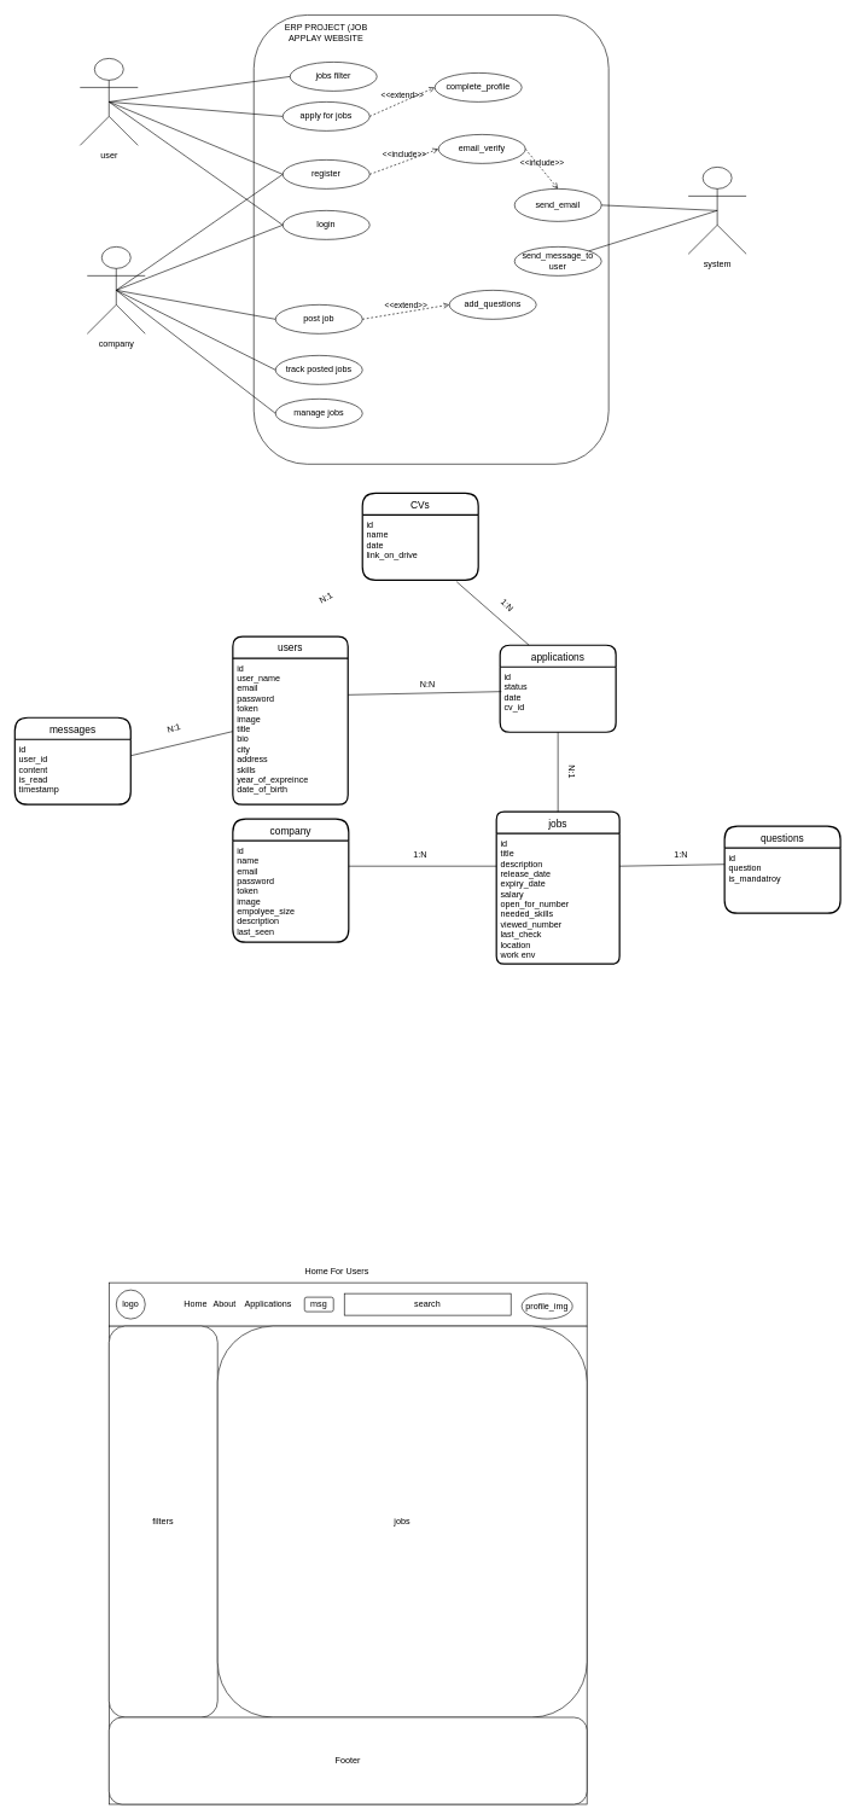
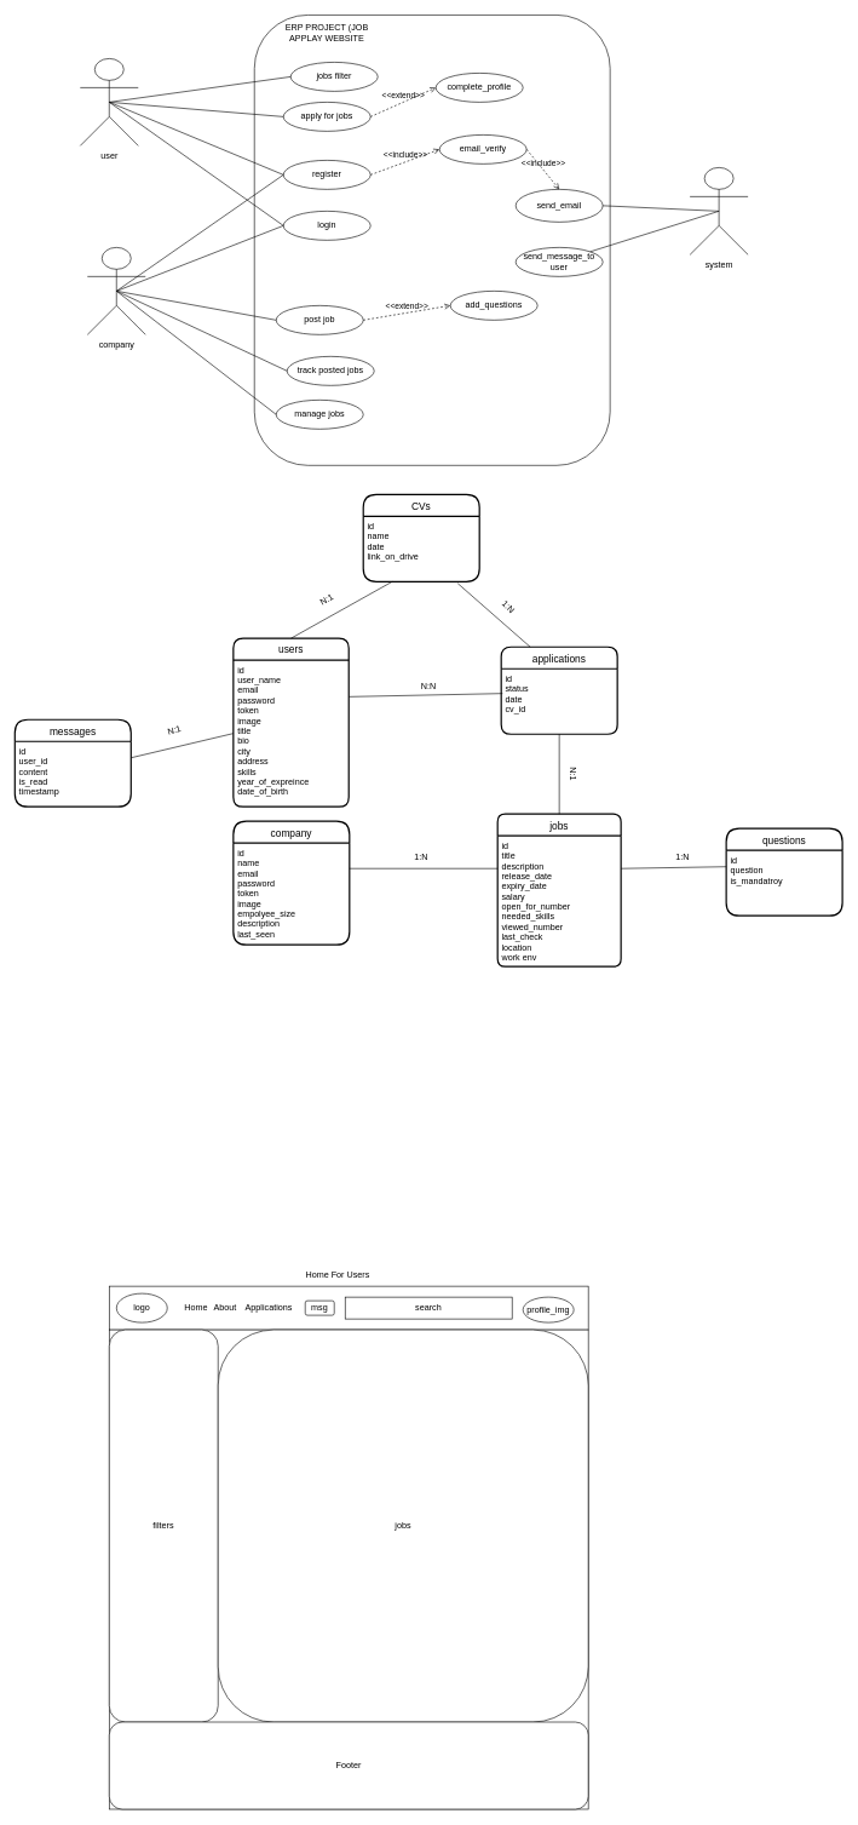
  <mxCell id="0" />
  <mxCell id="1" parent="0" />
  <mxCell id="2" value="users" style="swimlane;childLayout=stackLayout;horizontal=1;startSize=30;horizontalStack=0;rounded=1;fontSize=14;fontStyle=0;strokeWidth=2;resizeParent=0;resizeLast=1;shadow=0;dashed=0;align=center;" parent="1" vertex="1"><mxGeometry x="321" y="878" width="159" height="232" as="geometry" /></mxCell>
  <mxCell id="3" value="id&#10;user_name&#10;email&#10;password&#10;token&#10;image&#10;title&#10;bio&#10;city&#10;address&#10;skills&#10;year_of_expreince&#10;date_of_birth" style="align=left;strokeColor=none;fillColor=none;spacingLeft=4;fontSize=12;verticalAlign=top;resizable=0;rotatable=0;part=1;" parent="2" vertex="1"><mxGeometry y="30" width="159" height="202" as="geometry" /></mxCell>
  <mxCell id="4" value="company" style="swimlane;childLayout=stackLayout;horizontal=1;startSize=30;horizontalStack=0;rounded=1;fontSize=14;fontStyle=0;strokeWidth=2;resizeParent=0;resizeLast=1;shadow=0;dashed=0;align=center;arcSize=20;" parent="1" vertex="1"><mxGeometry x="321" y="1130" width="160" height="170" as="geometry" /></mxCell>
  <mxCell id="5" value="id&#10;name&#10;email&#10;password&#10;token&#10;image&#10;empolyee_size&#10;description&#10;last_seen" style="align=left;strokeColor=none;fillColor=none;spacingLeft=4;fontSize=12;verticalAlign=top;resizable=0;rotatable=0;part=1;" parent="4" vertex="1"><mxGeometry y="30" width="160" height="140" as="geometry" /></mxCell>
  <mxCell id="6" value="jobs" style="swimlane;childLayout=stackLayout;horizontal=1;startSize=30;horizontalStack=0;rounded=1;fontSize=14;fontStyle=0;strokeWidth=2;resizeParent=0;resizeLast=1;shadow=0;dashed=0;align=center;arcSize=12;" parent="1" vertex="1"><mxGeometry x="685" y="1120" width="170" height="210" as="geometry"><mxRectangle x="470" y="330" width="70" height="30" as="alternateBounds" /></mxGeometry></mxCell>
  <mxCell id="7" value="id&#10;title&#10;description&#10;release_date&#10;expiry_date&#10;salary&#10;open_for_number&#10;needed_skills&#10;viewed_number&#10;last_check&#10;location&#10;work env" style="align=left;strokeColor=none;fillColor=none;spacingLeft=4;fontSize=12;verticalAlign=top;resizable=0;rotatable=0;part=1;" parent="6" vertex="1"><mxGeometry y="30" width="170" height="180" as="geometry" /></mxCell>
  <mxCell id="8" value="applications" style="swimlane;childLayout=stackLayout;horizontal=1;startSize=30;horizontalStack=0;rounded=1;fontSize=14;fontStyle=0;strokeWidth=2;resizeParent=0;resizeLast=1;shadow=0;dashed=0;align=center;" parent="1" vertex="1"><mxGeometry x="690" y="890" width="160" height="120" as="geometry" /></mxCell>
  <mxCell id="9" value="id&#10;status&#10;date&#10;cv_id" style="align=left;strokeColor=none;fillColor=none;spacingLeft=4;fontSize=12;verticalAlign=top;resizable=0;rotatable=0;part=1;" parent="8" vertex="1"><mxGeometry y="30" width="160" height="90" as="geometry" /></mxCell>
+ <mxCell id="10" value="" style="endArrow=none;html=1;rounded=0;entryX=0.5;entryY=0;entryDx=0;entryDy=0;exitX=0.25;exitY=1;exitDx=0;exitDy=0;" parent="1" source="19" target="2" edge="1"><mxGeometry relative="1" as="geometry"><mxPoint x="152" y="960" as="sourcePoint" /><mxPoint x="710" y="1040" as="targetPoint" /></mxGeometry></mxCell>
  <mxCell id="11" value="N:1" style="text;html=1;strokeColor=none;fillColor=none;align=center;verticalAlign=middle;whiteSpace=wrap;rounded=0;rotation=-30;" parent="1" vertex="1"><mxGeometry x="420" y="810" width="60" height="30" as="geometry" /></mxCell>
  <mxCell id="12" value="" style="endArrow=none;html=1;rounded=0;exitX=1;exitY=0.25;exitDx=0;exitDy=0;entryX=0.012;entryY=0.378;entryDx=0;entryDy=0;entryPerimeter=0;" parent="1" source="3" target="9" edge="1"><mxGeometry relative="1" as="geometry"><mxPoint x="140" y="960" as="sourcePoint" /><mxPoint x="680" y="957" as="targetPoint" /></mxGeometry></mxCell>
  <mxCell id="13" value="N:N" style="text;html=1;strokeColor=none;fillColor=none;align=center;verticalAlign=middle;whiteSpace=wrap;rounded=0;" parent="1" vertex="1"><mxGeometry x="560" y="930" width="60" height="30" as="geometry" /></mxCell>
  <mxCell id="14" value="" style="endArrow=none;html=1;rounded=0;entryX=0;entryY=0.25;entryDx=0;entryDy=0;exitX=1;exitY=0.25;exitDx=0;exitDy=0;" parent="1" source="5" target="7" edge="1"><mxGeometry relative="1" as="geometry"><mxPoint x="470" y="1190" as="sourcePoint" /><mxPoint x="680" y="1188" as="targetPoint" /></mxGeometry></mxCell>
  <mxCell id="15" value="1:N" style="text;html=1;strokeColor=none;fillColor=none;align=center;verticalAlign=middle;whiteSpace=wrap;rounded=0;" parent="1" vertex="1"><mxGeometry x="550" y="1165" width="60" height="30" as="geometry" /></mxCell>
  <mxCell id="16" value="" style="endArrow=none;html=1;rounded=0;entryX=0.5;entryY=0;entryDx=0;entryDy=0;exitX=0.5;exitY=1;exitDx=0;exitDy=0;" parent="1" source="9" target="6" edge="1"><mxGeometry relative="1" as="geometry"><mxPoint x="491.92" y="1197.53" as="sourcePoint" /><mxPoint x="700" y="1197.53" as="targetPoint" /></mxGeometry></mxCell>
  <mxCell id="17" value="N:1" style="text;html=1;strokeColor=none;fillColor=none;align=center;verticalAlign=middle;whiteSpace=wrap;rounded=0;rotation=90;" parent="1" vertex="1"><mxGeometry x="760" y="1050" width="60" height="30" as="geometry" /></mxCell>
  <mxCell id="18" value="CVs" style="swimlane;childLayout=stackLayout;horizontal=1;startSize=30;horizontalStack=0;rounded=1;fontSize=14;fontStyle=0;strokeWidth=2;resizeParent=0;resizeLast=1;shadow=0;dashed=0;align=center;arcSize=20;" parent="1" vertex="1"><mxGeometry x="500" y="680" width="160" height="120" as="geometry" /></mxCell>
  <mxCell id="19" value="id&#10;name&#10;date&#10;link_on_drive" style="align=left;strokeColor=none;fillColor=none;spacingLeft=4;fontSize=12;verticalAlign=top;resizable=0;rotatable=0;part=1;" parent="18" vertex="1"><mxGeometry y="30" width="160" height="90" as="geometry" /></mxCell>
  <mxCell id="20" value="" style="endArrow=none;html=1;rounded=0;entryX=0.25;entryY=0;entryDx=0;entryDy=0;exitX=0.813;exitY=1.027;exitDx=0;exitDy=0;exitPerimeter=0;" parent="1" source="19" target="8" edge="1"><mxGeometry relative="1" as="geometry"><mxPoint x="492.72" y="967.06" as="sourcePoint" /><mxPoint x="695.68" y="961.77" as="targetPoint" /></mxGeometry></mxCell>
  <mxCell id="21" value="1:N" style="text;html=1;strokeColor=none;fillColor=none;align=center;verticalAlign=middle;whiteSpace=wrap;rounded=0;rotation=45;" parent="1" vertex="1"><mxGeometry x="670" y="820" width="60" height="30" as="geometry" /></mxCell>
  <mxCell id="22" value="user" style="shape=umlActor;verticalLabelPosition=bottom;verticalAlign=top;html=1;" parent="1" vertex="1"><mxGeometry y="80" width="80" height="120" as="geometry" x="110" /></mxCell>
  <mxCell id="23" value="" style="rounded=1;whiteSpace=wrap;html=1;" parent="1" vertex="1"><mxGeometry x="350" y="20" width="490" height="620" as="geometry" /></mxCell>
  <mxCell id="24" value="questions" style="swimlane;childLayout=stackLayout;horizontal=1;startSize=30;horizontalStack=0;rounded=1;fontSize=14;fontStyle=0;strokeWidth=2;resizeParent=0;resizeLast=1;shadow=0;dashed=0;align=center;arcSize=20;" parent="1" vertex="1"><mxGeometry x="1000" y="1140" width="160" height="120" as="geometry" /></mxCell>
  <mxCell id="25" value="id&#10;question&#10;is_mandatroy" style="align=left;strokeColor=none;fillColor=none;spacingLeft=4;fontSize=12;verticalAlign=top;resizable=0;rotatable=0;part=1;" parent="24" vertex="1"><mxGeometry y="30" width="160" height="90" as="geometry" /></mxCell>
  <mxCell id="26" value="" style="endArrow=none;html=1;rounded=0;entryX=1;entryY=0.25;entryDx=0;entryDy=0;exitX=0;exitY=0.25;exitDx=0;exitDy=0;" parent="1" source="25" target="7" edge="1"><mxGeometry relative="1" as="geometry"><mxPoint x="490" y="1203" as="sourcePoint" /><mxPoint x="695" y="1202.5" as="targetPoint" /></mxGeometry></mxCell>
  <mxCell id="27" value="1:N" style="text;html=1;strokeColor=none;fillColor=none;align=center;verticalAlign=middle;whiteSpace=wrap;rounded=0;" parent="1" vertex="1"><mxGeometry x="910" y="1165" width="60" height="30" as="geometry" /></mxCell>
  <mxCell id="28" value="login" style="ellipse;whiteSpace=wrap;html=1;" parent="1" vertex="1"><mxGeometry x="390" y="290" width="120" height="40" as="geometry" /></mxCell>
  <mxCell id="29" value="register" style="ellipse;whiteSpace=wrap;html=1;" parent="1" vertex="1"><mxGeometry x="390" y="220" width="120" height="40" as="geometry" /></mxCell>
- <mxCell id="30" value="track posted jobs" style="ellipse;whiteSpace=wrap;html=1;" parent="1" vertex="1"><mxGeometry x="380" y="490" width="120" height="40" as="geometry" /></mxCell>
+ <mxCell id="30" value="track posted jobs" style="ellipse;whiteSpace=wrap;html=1;" parent="1" vertex="1"><mxGeometry x="395" y="490" width="120" height="40" as="geometry" /></mxCell>
  <mxCell id="31" value="apply for jobs" style="ellipse;whiteSpace=wrap;html=1;" parent="1" vertex="1"><mxGeometry x="390" y="140" width="120" height="40" as="geometry" /></mxCell>
  <mxCell id="32" value="add_questions" style="ellipse;whiteSpace=wrap;html=1;" parent="1" vertex="1"><mxGeometry x="620" y="400" width="120" height="40" as="geometry" /></mxCell>
  <mxCell id="33" value="post job" style="ellipse;whiteSpace=wrap;html=1;" parent="1" vertex="1"><mxGeometry x="380" y="420" width="120" height="40" as="geometry" /></mxCell>
  <mxCell id="34" value="send_message_to user" style="ellipse;whiteSpace=wrap;html=1;" parent="1" vertex="1"><mxGeometry x="710" y="340" width="120" height="40" as="geometry" /></mxCell>
  <mxCell id="35" value="jobs filter" style="ellipse;whiteSpace=wrap;html=1;" parent="1" vertex="1"><mxGeometry x="400" y="85" width="120" height="40" as="geometry" /></mxCell>
  <mxCell id="36" value="messages" style="swimlane;childLayout=stackLayout;horizontal=1;startSize=30;horizontalStack=0;rounded=1;fontSize=14;fontStyle=0;strokeWidth=2;resizeParent=0;resizeLast=1;shadow=0;dashed=0;align=center;arcSize=20;" parent="1" vertex="1"><mxGeometry x="20" y="990" width="160" height="120" as="geometry" /></mxCell>
  <mxCell id="37" value="id&#10;user_id&#10;content&#10;is_read&#10;timestamp" style="align=left;strokeColor=none;fillColor=none;spacingLeft=4;fontSize=12;verticalAlign=top;resizable=0;rotatable=0;part=1;" parent="36" vertex="1"><mxGeometry y="30" width="160" height="90" as="geometry" /></mxCell>
  <mxCell id="38" value="" style="endArrow=none;html=1;rounded=0;entryX=1;entryY=0.25;entryDx=0;entryDy=0;exitX=0;exitY=0.5;exitDx=0;exitDy=0;" parent="1" source="3" target="37" edge="1"><mxGeometry relative="1" as="geometry"><mxPoint x="550" y="810" as="sourcePoint" /><mxPoint x="411" y="890" as="targetPoint" /></mxGeometry></mxCell>
  <mxCell id="39" value="N:1" style="text;html=1;strokeColor=none;fillColor=none;align=center;verticalAlign=middle;whiteSpace=wrap;rounded=0;rotation=-15;" parent="1" vertex="1"><mxGeometry x="210" y="990" width="60" height="30" as="geometry" /></mxCell>
  <mxCell id="40" value="company" style="shape=umlActor;verticalLabelPosition=bottom;verticalAlign=top;html=1;" parent="1" vertex="1"><mxGeometry x="120" y="340" width="80" height="120" as="geometry" /></mxCell>
  <mxCell id="41" value="system" style="shape=umlActor;verticalLabelPosition=bottom;verticalAlign=top;html=1;" parent="1" vertex="1"><mxGeometry x="950" y="230" width="80" height="120" as="geometry" /></mxCell>
  <mxCell id="42" value="" style="endArrow=none;html=1;entryX=0.5;entryY=0.5;entryDx=0;entryDy=0;entryPerimeter=0;exitX=1;exitY=0;exitDx=0;exitDy=0;" parent="1" source="34" target="41" edge="1"><mxGeometry width="50" height="50" relative="1" as="geometry"><mxPoint x="720" y="340" as="sourcePoint" /><mxPoint x="770" y="290" as="targetPoint" /></mxGeometry></mxCell>
  <mxCell id="43" value="ERP PROJECT (JOB APPLAY WEBSITE" style="text;html=1;strokeColor=none;fillColor=none;align=center;verticalAlign=middle;whiteSpace=wrap;rounded=0;" parent="1" vertex="1"><mxGeometry x="380" y="20" width="140" height="50" as="geometry" /></mxCell>
  <mxCell id="44" value="send_email" style="ellipse;whiteSpace=wrap;html=1;" parent="1" vertex="1"><mxGeometry x="710" y="260" width="120" height="45" as="geometry" /></mxCell>
  <mxCell id="45" value="" style="endArrow=none;html=1;exitX=0.5;exitY=0.5;exitDx=0;exitDy=0;exitPerimeter=0;entryX=0;entryY=0.5;entryDx=0;entryDy=0;" parent="1" source="22" target="35" edge="1"><mxGeometry width="50" height="50" relative="1" as="geometry"><mxPoint x="260" y="190" as="sourcePoint" /><mxPoint x="280" y="250" as="targetPoint" /></mxGeometry></mxCell>
  <mxCell id="46" value="" style="rounded=0;whiteSpace=wrap;html=1;" parent="1" vertex="1"><mxGeometry x="150" y="1770" width="660" height="60" as="geometry" /></mxCell>
- <mxCell id="47" value="logo" style="ellipse;whiteSpace=wrap;html=1;" parent="1" vertex="1"><mxGeometry x="160" y="1780" width="40" height="40" as="geometry" /></mxCell>
+ <mxCell id="47" value="logo" style="ellipse;whiteSpace=wrap;html=1;" parent="1" vertex="1"><mxGeometry x="160" y="1780" width="70" height="40" as="geometry" /></mxCell>
  <mxCell id="48" value="Home" style="text;html=1;strokeColor=none;fillColor=none;align=center;verticalAlign=middle;whiteSpace=wrap;rounded=0;" parent="1" vertex="1"><mxGeometry x="240" y="1785" width="60" height="30" as="geometry" /></mxCell>
  <mxCell id="49" value="profile_img" style="ellipse;whiteSpace=wrap;html=1;" parent="1" vertex="1"><mxGeometry x="720" y="1785" width="70" height="35" as="geometry" /></mxCell>
  <mxCell id="50" value="About" style="text;html=1;strokeColor=none;fillColor=none;align=center;verticalAlign=middle;whiteSpace=wrap;rounded=0;" parent="1" vertex="1"><mxGeometry x="280" y="1785" width="60" height="30" as="geometry" /></mxCell>
  <mxCell id="51" value="Applications" style="text;html=1;strokeColor=none;fillColor=none;align=center;verticalAlign=middle;whiteSpace=wrap;rounded=0;" parent="1" vertex="1"><mxGeometry x="340" y="1785" width="60" height="30" as="geometry" /></mxCell>
  <mxCell id="52" value="msg" style="rounded=1;whiteSpace=wrap;html=1;" parent="1" vertex="1"><mxGeometry x="420" y="1790" width="40" height="20" as="geometry" /></mxCell>
  <mxCell id="53" value="search" style="rounded=0;whiteSpace=wrap;html=1;" parent="1" vertex="1"><mxGeometry x="475" y="1785" width="230" height="30" as="geometry" /></mxCell>
  <mxCell id="54" value="" style="whiteSpace=wrap;html=1;aspect=fixed;" parent="1" vertex="1"><mxGeometry x="150" y="1830" width="660" height="660" as="geometry" /></mxCell>
  <mxCell id="55" value="Home For Users" style="text;html=1;strokeColor=none;fillColor=none;align=center;verticalAlign=middle;whiteSpace=wrap;rounded=0;" parent="1" vertex="1"><mxGeometry x="410" y="1740" width="110" height="30" as="geometry" /></mxCell>
  <mxCell id="56" value="filters" style="rounded=1;whiteSpace=wrap;html=1;" parent="1" vertex="1"><mxGeometry x="150" y="1830" width="150" height="540" as="geometry" /></mxCell>
  <mxCell id="57" value="jobs" style="rounded=1;whiteSpace=wrap;html=1;" parent="1" vertex="1"><mxGeometry x="300" y="1830" width="510" height="540" as="geometry" /></mxCell>
  <mxCell id="58" value="Footer" style="rounded=1;whiteSpace=wrap;html=1;" parent="1" vertex="1"><mxGeometry x="150" y="2370" width="660" height="120" as="geometry" /></mxCell>
  <mxCell id="59" value="manage jobs" style="ellipse;whiteSpace=wrap;html=1;" parent="1" vertex="1"><mxGeometry x="380" y="550" width="120" height="40" as="geometry" /></mxCell>
  <mxCell id="60" value="" style="endArrow=none;html=1;exitX=0.5;exitY=0.5;exitDx=0;exitDy=0;exitPerimeter=0;entryX=0;entryY=0.5;entryDx=0;entryDy=0;" parent="1" source="22" target="31" edge="1"><mxGeometry width="50" height="50" relative="1" as="geometry"><mxPoint x="280" y="210" as="sourcePoint" /><mxPoint x="300" y="270" as="targetPoint" /></mxGeometry></mxCell>
  <mxCell id="61" value="" style="endArrow=none;html=1;exitX=0.5;exitY=0.5;exitDx=0;exitDy=0;exitPerimeter=0;entryX=1;entryY=0.5;entryDx=0;entryDy=0;" parent="1" source="41" target="44" edge="1"><mxGeometry width="50" height="50" relative="1" as="geometry"><mxPoint x="290" y="220" as="sourcePoint" /><mxPoint x="310" y="280" as="targetPoint" /></mxGeometry></mxCell>
  <mxCell id="62" value="" style="endArrow=none;html=1;exitX=0.5;exitY=0.5;exitDx=0;exitDy=0;exitPerimeter=0;entryX=0;entryY=0.5;entryDx=0;entryDy=0;" parent="1" source="22" target="29" edge="1"><mxGeometry width="50" height="50" relative="1" as="geometry"><mxPoint x="160" y="150" as="sourcePoint" /><mxPoint x="400" y="170" as="targetPoint" /></mxGeometry></mxCell>
  <mxCell id="63" value="" style="endArrow=none;html=1;exitX=0.5;exitY=0.5;exitDx=0;exitDy=0;exitPerimeter=0;entryX=0;entryY=0.5;entryDx=0;entryDy=0;" parent="1" source="22" target="28" edge="1"><mxGeometry width="50" height="50" relative="1" as="geometry"><mxPoint x="170" y="160" as="sourcePoint" /><mxPoint x="410" y="180" as="targetPoint" /></mxGeometry></mxCell>
  <mxCell id="64" value="" style="endArrow=none;html=1;exitX=0.5;exitY=0.5;exitDx=0;exitDy=0;exitPerimeter=0;entryX=0;entryY=0.5;entryDx=0;entryDy=0;" parent="1" source="40" target="59" edge="1"><mxGeometry width="50" height="50" relative="1" as="geometry"><mxPoint x="180" y="170" as="sourcePoint" /><mxPoint x="420" y="190" as="targetPoint" /></mxGeometry></mxCell>
  <mxCell id="65" value="" style="endArrow=none;html=1;exitX=0.5;exitY=0.5;exitDx=0;exitDy=0;exitPerimeter=0;entryX=0;entryY=0.5;entryDx=0;entryDy=0;" parent="1" source="40" target="30" edge="1"><mxGeometry width="50" height="50" relative="1" as="geometry"><mxPoint x="190" y="180" as="sourcePoint" /><mxPoint x="430" y="200" as="targetPoint" /></mxGeometry></mxCell>
  <mxCell id="66" value="" style="endArrow=none;html=1;exitX=0.5;exitY=0.5;exitDx=0;exitDy=0;exitPerimeter=0;entryX=0;entryY=0.5;entryDx=0;entryDy=0;" parent="1" source="40" target="33" edge="1"><mxGeometry width="50" height="50" relative="1" as="geometry"><mxPoint x="200" y="190" as="sourcePoint" /><mxPoint x="440" y="210" as="targetPoint" /></mxGeometry></mxCell>
  <mxCell id="67" value="email_verify" style="ellipse;whiteSpace=wrap;html=1;" parent="1" vertex="1"><mxGeometry x="605" y="185" width="120" height="40" as="geometry" /></mxCell>
  <mxCell id="68" value="&amp;lt;&amp;lt;include&amp;gt;&amp;gt;" style="html=1;verticalAlign=bottom;labelBackgroundColor=none;endArrow=open;endFill=0;dashed=1;exitX=1;exitY=0.5;exitDx=0;exitDy=0;entryX=0;entryY=0.5;entryDx=0;entryDy=0;" parent="1" source="29" target="67" edge="1"><mxGeometry width="160" relative="1" as="geometry"><mxPoint x="740" y="310" as="sourcePoint" /><mxPoint x="900" y="310" as="targetPoint" /></mxGeometry></mxCell>
  <mxCell id="69" value="&amp;lt;&amp;lt;extend&amp;gt;&amp;gt;" style="html=1;verticalAlign=bottom;labelBackgroundColor=none;endArrow=open;endFill=0;dashed=1;exitX=1;exitY=0.5;exitDx=0;exitDy=0;entryX=0;entryY=0.5;entryDx=0;entryDy=0;" parent="1" source="33" target="32" edge="1"><mxGeometry width="160" relative="1" as="geometry"><mxPoint x="740" y="330" as="sourcePoint" /><mxPoint x="900" y="330" as="targetPoint" /></mxGeometry></mxCell>
  <mxCell id="70" value="&amp;lt;&amp;lt;include&amp;gt;&amp;gt;" style="html=1;verticalAlign=bottom;labelBackgroundColor=none;endArrow=open;endFill=0;dashed=1;exitX=1;exitY=0.5;exitDx=0;exitDy=0;entryX=0.5;entryY=0;entryDx=0;entryDy=0;" parent="1" source="67" target="44" edge="1"><mxGeometry width="160" relative="1" as="geometry"><mxPoint x="740" y="330" as="sourcePoint" /><mxPoint x="900" y="330" as="targetPoint" /></mxGeometry></mxCell>
  <mxCell id="71" value="complete_profile" style="ellipse;whiteSpace=wrap;html=1;" parent="1" vertex="1"><mxGeometry x="600" y="100" width="120" height="40" as="geometry" /></mxCell>
  <mxCell id="72" value="&amp;lt;&amp;lt;extend&amp;gt;&amp;gt;" style="html=1;verticalAlign=bottom;labelBackgroundColor=none;endArrow=open;endFill=0;dashed=1;exitX=1;exitY=0.5;exitDx=0;exitDy=0;entryX=0;entryY=0.5;entryDx=0;entryDy=0;" parent="1" source="31" target="71" edge="1"><mxGeometry width="160" relative="1" as="geometry"><mxPoint x="740" y="330" as="sourcePoint" /><mxPoint x="900" y="330" as="targetPoint" /></mxGeometry></mxCell>
  <mxCell id="73" value="" style="endArrow=none;html=1;exitX=0.5;exitY=0.5;exitDx=0;exitDy=0;exitPerimeter=0;entryX=0;entryY=0.5;entryDx=0;entryDy=0;" parent="1" source="40" target="29" edge="1"><mxGeometry width="50" height="50" relative="1" as="geometry"><mxPoint x="160" y="150" as="sourcePoint" /><mxPoint x="400" y="320" as="targetPoint" /></mxGeometry></mxCell>
  <mxCell id="74" value="" style="endArrow=none;html=1;exitX=0.5;exitY=0.5;exitDx=0;exitDy=0;exitPerimeter=0;entryX=0;entryY=0.5;entryDx=0;entryDy=0;" parent="1" source="40" target="28" edge="1"><mxGeometry width="50" height="50" relative="1" as="geometry"><mxPoint x="170" y="160" as="sourcePoint" /><mxPoint x="410" y="330" as="targetPoint" /></mxGeometry></mxCell>
